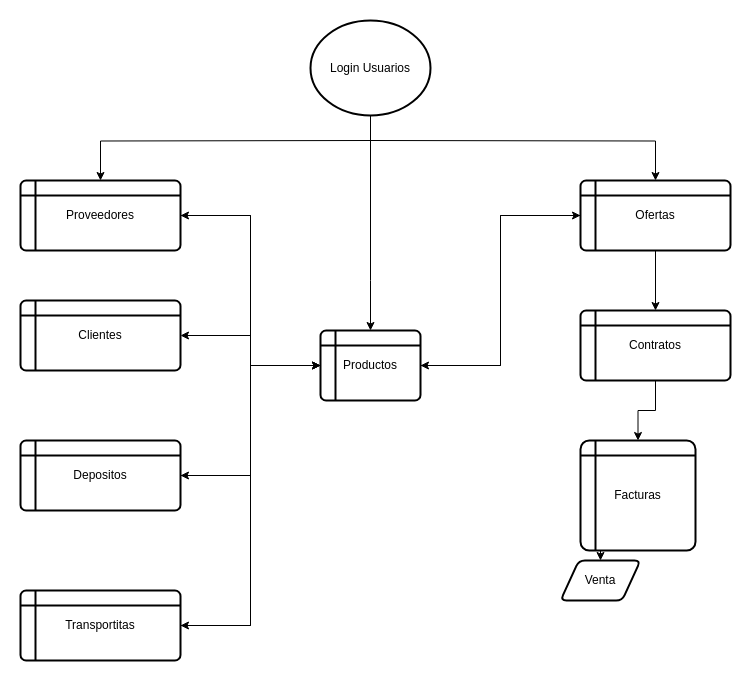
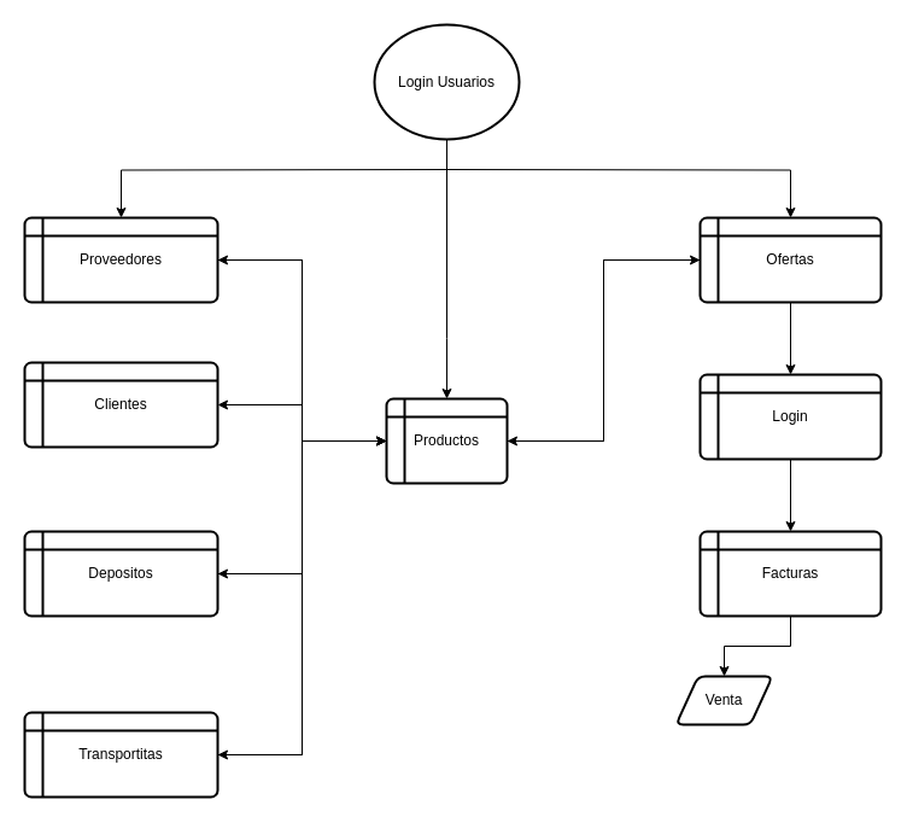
  <mxCell id="0" />
  <mxCell id="1" parent="0" />
  <mxCell id="2" style="edgeStyle=none;rounded=0;orthogonalLoop=1;jettySize=auto;html=1;exitX=0.5;exitY=1;exitDx=0;exitDy=0;exitPerimeter=0;endArrow=none;endFill=0;" edge="1" parent="1" source="3"><mxGeometry relative="1" as="geometry"><mxPoint x="370" y="150" as="targetPoint" /></mxGeometry></mxCell>
  <mxCell id="3" value="Login Usuarios" style="strokeWidth=2;html=1;shape=mxgraph.flowchart.start_1;whiteSpace=wrap;" vertex="1" parent="1"><mxGeometry x="310" y="20" width="120" height="95" as="geometry" /></mxCell>
  <mxCell id="4" style="edgeStyle=orthogonalEdgeStyle;rounded=0;orthogonalLoop=1;jettySize=auto;html=1;exitX=0.5;exitY=1;exitDx=0;exitDy=0;exitPerimeter=0;entryX=0.5;entryY=0;entryDx=0;entryDy=0;" edge="1" parent="1" target="12"><mxGeometry relative="1" as="geometry"><mxPoint x="120" y="260" as="targetPoint" /><mxPoint x="370" y="140" as="sourcePoint" /><Array as="points"><mxPoint x="370" y="280" /><mxPoint x="370" y="280" /></Array></mxGeometry></mxCell>
  <mxCell id="5" style="rounded=0;orthogonalLoop=1;jettySize=auto;html=1;exitX=0.5;exitY=1;exitDx=0;exitDy=0;exitPerimeter=0;entryX=0.5;entryY=0;entryDx=0;entryDy=0;edgeStyle=orthogonalEdgeStyle;" edge="1" parent="1" target="18"><mxGeometry relative="1" as="geometry"><mxPoint x="370" y="140" as="sourcePoint" /></mxGeometry></mxCell>
  <mxCell id="6" style="edgeStyle=orthogonalEdgeStyle;rounded=0;orthogonalLoop=1;jettySize=auto;html=1;exitX=0.5;exitY=1;exitDx=0;exitDy=0;exitPerimeter=0;entryX=0.5;entryY=0;entryDx=0;entryDy=0;" edge="1" parent="1" target="15"><mxGeometry relative="1" as="geometry"><mxPoint x="370" y="140" as="sourcePoint" /></mxGeometry></mxCell>
  <mxCell id="7" style="edgeStyle=orthogonalEdgeStyle;rounded=0;orthogonalLoop=1;jettySize=auto;html=1;exitX=1;exitY=0.5;exitDx=0;exitDy=0;entryX=0;entryY=0.5;entryDx=0;entryDy=0;" edge="1" parent="1" source="12" target="15"><mxGeometry relative="1" as="geometry" /></mxCell>
  <mxCell id="8" style="edgeStyle=orthogonalEdgeStyle;rounded=0;orthogonalLoop=1;jettySize=auto;html=1;exitX=0;exitY=0.5;exitDx=0;exitDy=0;entryX=1;entryY=0.5;entryDx=0;entryDy=0;" edge="1" parent="1" source="12" target="18"><mxGeometry relative="1" as="geometry" /></mxCell>
  <mxCell id="9" style="edgeStyle=orthogonalEdgeStyle;rounded=0;orthogonalLoop=1;jettySize=auto;html=1;exitX=0;exitY=0.5;exitDx=0;exitDy=0;entryX=1;entryY=0.5;entryDx=0;entryDy=0;" edge="1" parent="1" source="12" target="16"><mxGeometry relative="1" as="geometry" /></mxCell>
  <mxCell id="10" style="edgeStyle=orthogonalEdgeStyle;rounded=0;orthogonalLoop=1;jettySize=auto;html=1;exitX=0;exitY=0.5;exitDx=0;exitDy=0;entryX=1;entryY=0.5;entryDx=0;entryDy=0;" edge="1" parent="1" source="12" target="20"><mxGeometry relative="1" as="geometry" /></mxCell>
  <mxCell id="11" style="edgeStyle=orthogonalEdgeStyle;rounded=0;orthogonalLoop=1;jettySize=auto;html=1;exitX=0;exitY=0.5;exitDx=0;exitDy=0;entryX=1;entryY=0.5;entryDx=0;entryDy=0;" edge="1" parent="1" source="12" target="22"><mxGeometry relative="1" as="geometry" /></mxCell>
  <mxCell id="12" value="Productos" style="shape=internalStorage;whiteSpace=wrap;html=1;dx=15;dy=15;rounded=1;arcSize=8;strokeWidth=2;" vertex="1" parent="1"><mxGeometry x="320" y="330" width="100" height="70" as="geometry" /></mxCell>
  <mxCell id="13" style="edgeStyle=orthogonalEdgeStyle;rounded=0;orthogonalLoop=1;jettySize=auto;html=1;exitX=0.5;exitY=1;exitDx=0;exitDy=0;entryX=0.5;entryY=0;entryDx=0;entryDy=0;" edge="1" parent="1" source="15" target="24"><mxGeometry relative="1" as="geometry" /></mxCell>
  <mxCell id="14" style="edgeStyle=orthogonalEdgeStyle;rounded=0;orthogonalLoop=1;jettySize=auto;html=1;exitX=0;exitY=0.5;exitDx=0;exitDy=0;entryX=1;entryY=0.5;entryDx=0;entryDy=0;" edge="1" parent="1" source="15" target="12"><mxGeometry relative="1" as="geometry" /></mxCell>
  <mxCell id="15" value="Ofertas" style="shape=internalStorage;whiteSpace=wrap;html=1;dx=15;dy=15;rounded=1;arcSize=8;strokeWidth=2;" vertex="1" parent="1"><mxGeometry x="580" y="180" width="150" height="70" as="geometry" /></mxCell>
  <mxCell id="16" value="Clientes" style="shape=internalStorage;whiteSpace=wrap;html=1;dx=15;dy=15;rounded=1;arcSize=8;strokeWidth=2;" vertex="1" parent="1"><mxGeometry x="20" y="300" width="160" height="70" as="geometry" /></mxCell>
  <mxCell id="17" style="edgeStyle=orthogonalEdgeStyle;rounded=0;orthogonalLoop=1;jettySize=auto;html=1;exitX=1;exitY=0.5;exitDx=0;exitDy=0;entryX=0;entryY=0.5;entryDx=0;entryDy=0;" edge="1" parent="1" source="18" target="12"><mxGeometry relative="1" as="geometry" /></mxCell>
  <mxCell id="18" value="Proveedores" style="shape=internalStorage;whiteSpace=wrap;html=1;dx=15;dy=15;rounded=1;arcSize=8;strokeWidth=2;" vertex="1" parent="1"><mxGeometry x="20" y="180" width="160" height="70" as="geometry" /></mxCell>
  <mxCell id="19" style="edgeStyle=orthogonalEdgeStyle;rounded=0;orthogonalLoop=1;jettySize=auto;html=1;exitX=1;exitY=0.5;exitDx=0;exitDy=0;entryX=0;entryY=0.5;entryDx=0;entryDy=0;" edge="1" parent="1" source="20" target="12"><mxGeometry relative="1" as="geometry" /></mxCell>
  <mxCell id="20" value="Depositos" style="shape=internalStorage;whiteSpace=wrap;html=1;dx=15;dy=15;rounded=1;arcSize=8;strokeWidth=2;" vertex="1" parent="1"><mxGeometry x="20" y="440" width="160" height="70" as="geometry" /></mxCell>
  <mxCell id="21" style="edgeStyle=orthogonalEdgeStyle;rounded=0;orthogonalLoop=1;jettySize=auto;html=1;exitX=1;exitY=0.5;exitDx=0;exitDy=0;entryX=0;entryY=0.5;entryDx=0;entryDy=0;" edge="1" parent="1" source="22" target="12"><mxGeometry relative="1" as="geometry" /></mxCell>
  <mxCell id="22" value="Transportitas" style="shape=internalStorage;whiteSpace=wrap;html=1;dx=15;dy=15;rounded=1;arcSize=8;strokeWidth=2;" vertex="1" parent="1"><mxGeometry x="20" y="590" width="160" height="70" as="geometry" /></mxCell>
  <mxCell id="23" style="edgeStyle=orthogonalEdgeStyle;rounded=0;orthogonalLoop=1;jettySize=auto;html=1;exitX=0.5;exitY=1;exitDx=0;exitDy=0;entryX=0.5;entryY=0;entryDx=0;entryDy=0;" edge="1" parent="1" source="24" target="26"><mxGeometry relative="1" as="geometry" /></mxCell>
- <mxCell id="24" value="&lt;div&gt;Contratos&lt;/div&gt;" style="shape=internalStorage;whiteSpace=wrap;html=1;dx=15;dy=15;rounded=1;arcSize=8;strokeWidth=2;" vertex="1" parent="1"><mxGeometry x="580" y="310" width="150" height="70" as="geometry" /></mxCell>
+ <mxCell id="24" value="&lt;div&gt;Login&lt;/div&gt;" style="shape=internalStorage;whiteSpace=wrap;html=1;dx=15;dy=15;rounded=1;arcSize=8;strokeWidth=2;" vertex="1" parent="1"><mxGeometry x="580" y="310" width="150" height="70" as="geometry" /></mxCell>
  <mxCell id="25" style="edgeStyle=orthogonalEdgeStyle;rounded=0;orthogonalLoop=1;jettySize=auto;html=1;exitX=0.5;exitY=1;exitDx=0;exitDy=0;entryX=0.5;entryY=0;entryDx=0;entryDy=0;" edge="1" parent="1" source="26" target="27"><mxGeometry relative="1" as="geometry" /></mxCell>
- <mxCell id="26" value="Facturas" style="shape=internalStorage;whiteSpace=wrap;html=1;dx=15;dy=15;rounded=1;arcSize=8;strokeWidth=2;" vertex="1" parent="1"><mxGeometry x="580" y="440" width="115" height="110" as="geometry" /></mxCell>
+ <mxCell id="26" value="Facturas" style="shape=internalStorage;whiteSpace=wrap;html=1;dx=15;dy=15;rounded=1;arcSize=8;strokeWidth=2;" vertex="1" parent="1"><mxGeometry x="580" y="440" width="150" height="70" as="geometry" /></mxCell>
  <mxCell id="27" value="Venta" style="shape=parallelogram;html=1;strokeWidth=2;perimeter=parallelogramPerimeter;whiteSpace=wrap;rounded=1;arcSize=12;size=0.23;" vertex="1" parent="1"><mxGeometry x="560" y="560" width="80" height="40" as="geometry" /></mxCell>
